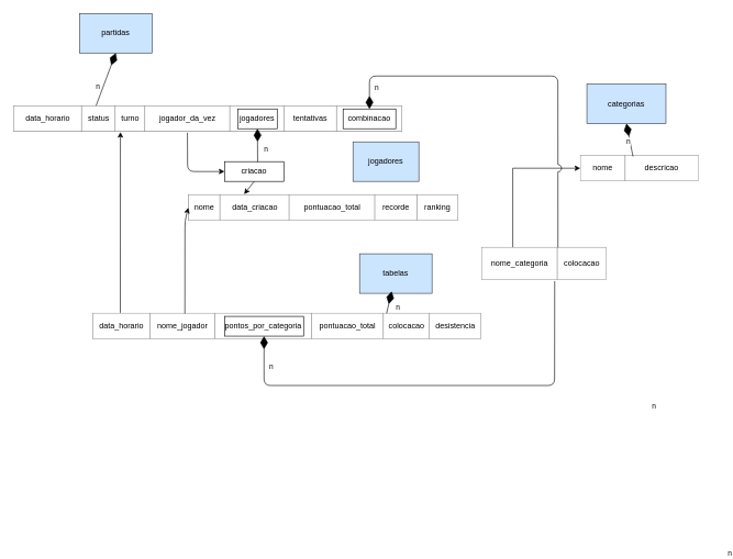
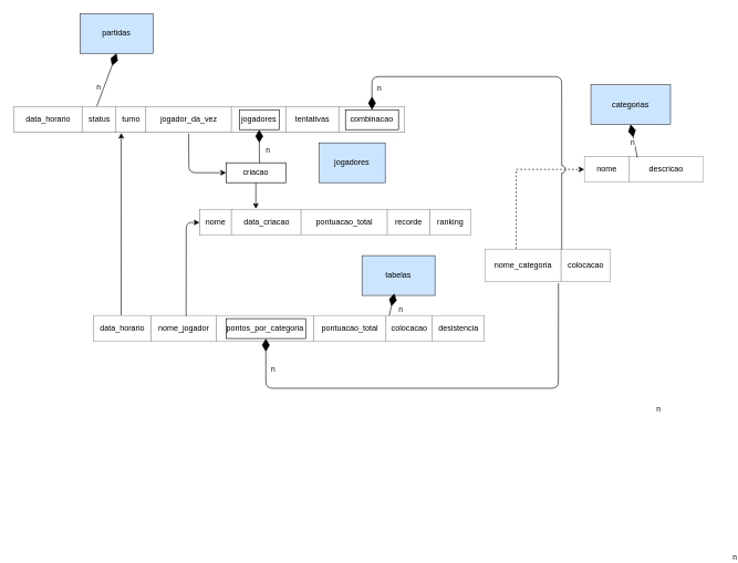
  <mxCell id="0" />
  <mxCell id="1" parent="0" />
- <mxCell id="2" value="&lt;table border=&quot;1&quot; width=&quot;100%&quot; style=&quot;width: 100% ; height: 100% ; border-collapse: collapse&quot; align=&quot;center&quot;&gt;&lt;tbody&gt;&lt;tr&gt;&lt;td align=&quot;center&quot;&gt;nome&lt;/td&gt;&lt;td align=&quot;center&quot;&gt;data_criacao&lt;/td&gt;&lt;td align=&quot;center&quot;&gt;pontuacao_total&lt;/td&gt;&lt;td style=&quot;text-align: center&quot;&gt;recorde&lt;/td&gt;&lt;td style=&quot;text-align: center&quot;&gt;ranking&lt;/td&gt;&lt;/tr&gt;&lt;/tbody&gt;&lt;/table&gt;" style="text;html=1;strokeColor=none;fillColor=none;overflow=fill;rounded=0;shadow=0;glass=0;comic=0;" vertex="1" parent="1"><mxGeometry x="285" y="295" width="410" height="40" as="geometry" /></mxCell>
- <mxCell id="3" value="jogadores" style="rounded=0;whiteSpace=wrap;html=1;shadow=0;glass=0;comic=0;fillColor=#cce5ff;strokeWidth=1;strokeColor=#36393d;" vertex="1" parent="1"><mxGeometry x="535" y="215" width="100" height="60" as="geometry" /></mxCell>
+ <mxCell id="2" value="&lt;table border=&quot;1&quot; width=&quot;100%&quot; style=&quot;width: 100% ; height: 100% ; border-collapse: collapse&quot; align=&quot;center&quot;&gt;&lt;tbody&gt;&lt;tr&gt;&lt;td align=&quot;center&quot;&gt;nome&lt;/td&gt;&lt;td align=&quot;center&quot;&gt;data_criacao&lt;/td&gt;&lt;td align=&quot;center&quot;&gt;pontuacao_total&lt;/td&gt;&lt;td style=&quot;text-align: center&quot;&gt;recorde&lt;/td&gt;&lt;td style=&quot;text-align: center&quot;&gt;ranking&lt;/td&gt;&lt;/tr&gt;&lt;/tbody&gt;&lt;/table&gt;" style="text;html=1;strokeColor=none;fillColor=none;overflow=fill;rounded=0;shadow=0;glass=0;comic=0;" vertex="1" parent="1"><mxGeometry x="300" y="315" width="410" height="40" as="geometry" /></mxCell>
+ <mxCell id="3" value="jogadores" style="rounded=0;whiteSpace=wrap;html=1;shadow=0;glass=0;comic=0;fillColor=#cce5ff;strokeWidth=1;strokeColor=#36393d;" vertex="1" parent="1"><mxGeometry x="480" y="215" width="100" height="60" as="geometry" /></mxCell>
  <mxCell id="4" value="partidas" style="rounded=0;whiteSpace=wrap;html=1;shadow=0;glass=0;comic=0;strokeWidth=1;fillColor=#cce5ff;strokeColor=#36393d;" vertex="1" parent="1"><mxGeometry x="120" y="20" width="110" height="60" as="geometry" /></mxCell>
  <mxCell id="5" value="&lt;table border=&quot;1&quot; width=&quot;100%&quot; style=&quot;width: 100% ; height: 100% ; border-collapse: collapse&quot;&gt;&lt;tbody&gt;&lt;tr&gt;&lt;td align=&quot;center&quot;&gt;data_horario&lt;/td&gt;&lt;td align=&quot;center&quot;&gt;status&lt;br&gt;&lt;/td&gt;&lt;td align=&quot;center&quot;&gt;turno&lt;/td&gt;&lt;td style=&quot;text-align: center&quot;&gt;jogador_da_vez&lt;/td&gt;&lt;td style=&quot;text-align: center&quot;&gt;jogadores&lt;/td&gt;&lt;td style=&quot;text-align: center&quot;&gt;tentativas&lt;/td&gt;&lt;td style=&quot;text-align: center&quot;&gt;combinacao&lt;br&gt;&lt;/td&gt;&lt;/tr&gt;&lt;/tbody&gt;&lt;/table&gt;" style="text;html=1;strokeColor=none;fillColor=none;overflow=fill;rounded=0;shadow=0;glass=0;comic=0;" vertex="1" parent="1"><mxGeometry x="20" y="160" width="590" height="40" as="geometry" /></mxCell>
  <mxCell id="6" value="" style="endArrow=diamondThin;html=1;shadow=0;strokeColor=#000000;strokeWidth=1;startArrow=none;startFill=0;endFill=1;endSize=17;targetPerimeterSpacing=-3;sourcePerimeterSpacing=0;entryX=0.5;entryY=1;entryDx=0;entryDy=0;exitX=0.212;exitY=0;exitDx=0;exitDy=0;exitPerimeter=0;" edge="1" parent="1" source="5" target="4"><mxGeometry width="50" height="50" relative="1" as="geometry"><mxPoint x="314.5" y="160" as="sourcePoint" /><mxPoint x="314.5" y="117" as="targetPoint" /></mxGeometry></mxCell>
  <mxCell id="7" value="n" style="edgeLabel;html=1;align=center;verticalAlign=middle;resizable=0;points=[];" vertex="1" connectable="0" parent="6"><mxGeometry x="-0.543" relative="1" as="geometry"><mxPoint x="-5" y="-10.87" as="offset" /></mxGeometry></mxCell>
  <mxCell id="8" value="criacao" style="rounded=0;whiteSpace=wrap;html=1;shadow=0;glass=0;comic=0;strokeWidth=1;fillColor=none;gradientColor=none;" vertex="1" parent="1"><mxGeometry x="340" y="245" width="90" height="30" as="geometry" /></mxCell>
  <mxCell id="9" value="" style="endArrow=diamondThin;html=1;shadow=0;strokeColor=#000000;strokeWidth=1;startArrow=none;startFill=0;endFill=1;endSize=17;targetPerimeterSpacing=1;sourcePerimeterSpacing=0;exitX=0.559;exitY=0.013;exitDx=0;exitDy=0;exitPerimeter=0;entryX=0.5;entryY=1;entryDx=0;entryDy=0;" edge="1" parent="1" source="8" target="11"><mxGeometry width="50" height="50" relative="1" as="geometry"><mxPoint x="370" y="255" as="sourcePoint" /><mxPoint x="440" y="186" as="targetPoint" /></mxGeometry></mxCell>
  <mxCell id="10" value="n" style="edgeLabel;html=1;align=center;verticalAlign=middle;resizable=0;points=[];" vertex="1" connectable="0" parent="9"><mxGeometry x="-0.543" relative="1" as="geometry"><mxPoint x="12.48" y="-7.61" as="offset" /></mxGeometry></mxCell>
  <mxCell id="11" value="" style="rounded=0;whiteSpace=wrap;html=1;shadow=0;glass=0;comic=0;strokeWidth=1;fillColor=none;gradientColor=none;" vertex="1" parent="1"><mxGeometry x="360" y="165" width="60" height="30" as="geometry" /></mxCell>
  <mxCell id="12" value="" style="endArrow=classic;html=1;shadow=0;strokeColor=#000000;strokeWidth=1;exitX=0.447;exitY=1.025;exitDx=0;exitDy=0;exitPerimeter=0;" edge="1" parent="1" source="5"><mxGeometry width="50" height="50" relative="1" as="geometry"><mxPoint x="550" y="230" as="sourcePoint" /><mxPoint x="340" y="260" as="targetPoint" /><Array as="points"><mxPoint x="284" y="260" /></Array></mxGeometry></mxCell>
  <mxCell id="13" value="" style="endArrow=classic;html=1;shadow=0;strokeColor=#000000;strokeWidth=1;exitX=0.5;exitY=1;exitDx=0;exitDy=0;entryX=0.207;entryY=-0.015;entryDx=0;entryDy=0;entryPerimeter=0;" edge="1" parent="1" source="8" target="2"><mxGeometry width="50" height="50" relative="1" as="geometry"><mxPoint x="590" y="305" as="sourcePoint" /><mxPoint x="384" y="316" as="targetPoint" /></mxGeometry></mxCell>
  <mxCell id="14" value="tabelas" style="rounded=0;whiteSpace=wrap;html=1;shadow=0;glass=0;comic=0;strokeWidth=1;fillColor=#cce5ff;strokeColor=#36393d;" vertex="1" parent="1"><mxGeometry x="545" y="385" width="110" height="60" as="geometry" /></mxCell>
  <mxCell id="15" value="&lt;table border=&quot;1&quot; width=&quot;100%&quot; style=&quot;width: 100% ; height: 100% ; border-collapse: collapse&quot;&gt;&lt;tbody&gt;&lt;tr&gt;&lt;td align=&quot;center&quot;&gt;data_horario&lt;/td&gt;&lt;td align=&quot;center&quot;&gt;nome_jogador&lt;br&gt;&lt;/td&gt;&lt;td align=&quot;center&quot;&gt;pontos_por_categoria&lt;/td&gt;&lt;td style=&quot;text-align: center&quot;&gt;pontuacao_total&lt;/td&gt;&lt;td style=&quot;text-align: center&quot;&gt;colocacao&lt;/td&gt;&lt;td style=&quot;text-align: center&quot;&gt;desistencia&lt;/td&gt;&lt;/tr&gt;&lt;/tbody&gt;&lt;/table&gt;" style="text;html=1;strokeColor=none;fillColor=none;overflow=fill;rounded=0;shadow=0;glass=0;comic=0;" vertex="1" parent="1"><mxGeometry x="140" y="475" width="590" height="40" as="geometry" /></mxCell>
  <mxCell id="16" value="" style="endArrow=diamondThin;html=1;shadow=0;strokeColor=#000000;strokeWidth=1;startArrow=none;startFill=0;endFill=1;endSize=17;targetPerimeterSpacing=-3;sourcePerimeterSpacing=0;exitX=0.756;exitY=0.011;exitDx=0;exitDy=0;exitPerimeter=0;" edge="1" parent="1" source="15" target="14"><mxGeometry width="50" height="50" relative="1" as="geometry"><mxPoint x="420" y="545" as="sourcePoint" /><mxPoint x="424.58" y="425" as="targetPoint" /></mxGeometry></mxCell>
  <mxCell id="17" value="n" style="edgeLabel;html=1;align=center;verticalAlign=middle;resizable=0;points=[];" vertex="1" connectable="0" parent="16"><mxGeometry x="-0.543" relative="1" as="geometry"><mxPoint x="15" y="-2.57" as="offset" /></mxGeometry></mxCell>
  <mxCell id="18" value="" style="endArrow=classic;html=1;shadow=0;strokeColor=#000000;strokeWidth=1;exitX=0.237;exitY=0.021;exitDx=0;exitDy=0;exitPerimeter=0;entryX=0;entryY=0.5;entryDx=0;entryDy=0;" edge="1" parent="1" source="15" target="2"><mxGeometry width="50" height="50" relative="1" as="geometry"><mxPoint x="280" y="345" as="sourcePoint" /><mxPoint x="330" y="295" as="targetPoint" /><Array as="points"><mxPoint x="280" y="335" /></Array></mxGeometry></mxCell>
  <mxCell id="19" value="" style="endArrow=classic;html=1;shadow=0;strokeColor=#000000;strokeWidth=1;exitX=0.071;exitY=-0.009;exitDx=0;exitDy=0;exitPerimeter=0;" edge="1" parent="1" source="15"><mxGeometry width="50" height="50" relative="1" as="geometry"><mxPoint x="280" y="345" as="sourcePoint" /><mxPoint x="182" y="200" as="targetPoint" /></mxGeometry></mxCell>
  <mxCell id="20" value="&lt;table border=&quot;1&quot; width=&quot;100%&quot; style=&quot;text-align: center ; width: 100% ; height: 100% ; border-collapse: collapse&quot;&gt;&lt;tbody&gt;&lt;tr&gt;&lt;td align=&quot;center&quot;&gt;nome&lt;/td&gt;&lt;td style=&quot;text-align: center&quot;&gt;descricao&lt;/td&gt;&lt;/tr&gt;&lt;/tbody&gt;&lt;/table&gt;" style="text;html=1;strokeColor=none;fillColor=none;overflow=fill;rounded=0;shadow=0;glass=0;comic=0;" vertex="1" parent="1"><mxGeometry x="880" y="235" width="180" height="40" as="geometry" /></mxCell>
  <mxCell id="21" value="categorias" style="rounded=0;whiteSpace=wrap;html=1;shadow=0;glass=0;comic=0;strokeWidth=1;fillColor=#cce5ff;strokeColor=#36393d;" vertex="1" parent="1"><mxGeometry x="890" y="127.17" width="120" height="60" as="geometry" /></mxCell>
  <mxCell id="22" value="" style="endArrow=diamondThin;html=1;shadow=0;strokeColor=#000000;strokeWidth=1;startArrow=none;startFill=0;endFill=1;endSize=17;targetPerimeterSpacing=-3;sourcePerimeterSpacing=0;entryX=0.5;entryY=1;entryDx=0;entryDy=0;" edge="1" parent="1" target="21"><mxGeometry width="50" height="50" relative="1" as="geometry"><mxPoint x="960" y="237.17" as="sourcePoint" /><mxPoint x="684.051" y="304.17" as="targetPoint" /></mxGeometry></mxCell>
  <mxCell id="23" value="n" style="edgeLabel;html=1;align=center;verticalAlign=middle;resizable=0;points=[];" vertex="1" connectable="0" parent="22"><mxGeometry x="-0.543" relative="1" as="geometry"><mxPoint x="-5" y="-10.87" as="offset" /></mxGeometry></mxCell>
- <mxCell id="24" style="edgeStyle=orthogonalEdgeStyle;rounded=0;comic=0;orthogonalLoop=1;jettySize=auto;html=1;exitX=0.25;exitY=0;exitDx=0;exitDy=0;entryX=0;entryY=0.5;entryDx=0;entryDy=0;shadow=0;startArrow=none;startFill=0;startSize=16;sourcePerimeterSpacing=0;endArrow=classic;endFill=1;endSize=6;targetPerimeterSpacing=1;strokeColor=#000000;strokeWidth=1;jumpStyle=arc;" edge="1" parent="1" source="25" target="20"><mxGeometry relative="1" as="geometry" /></mxCell>
+ <mxCell id="24" style="edgeStyle=orthogonalEdgeStyle;rounded=0;comic=0;orthogonalLoop=1;jettySize=auto;html=1;exitX=0.25;exitY=0;exitDx=0;exitDy=0;entryX=0;entryY=0.5;entryDx=0;entryDy=0;shadow=0;startArrow=none;startFill=0;startSize=16;sourcePerimeterSpacing=0;endArrow=classic;endFill=1;endSize=6;targetPerimeterSpacing=1;strokeColor=#000000;strokeWidth=1;jumpStyle=arc;dashed=1;" edge="1" parent="1" source="25" target="20"><mxGeometry relative="1" as="geometry" /></mxCell>
  <mxCell id="25" value="&lt;table border=&quot;1&quot; width=&quot;100%&quot; style=&quot;width: 100% ; height: 100% ; border-collapse: collapse&quot;&gt;&lt;tbody&gt;&lt;tr&gt;&lt;td align=&quot;center&quot;&gt;nome_categoria&lt;/td&gt;&lt;td align=&quot;center&quot;&gt;colocacao&lt;/td&gt;&lt;/tr&gt;&lt;/tbody&gt;&lt;/table&gt;" style="text;html=1;strokeColor=none;fillColor=none;overflow=fill;rounded=0;shadow=0;glass=0;comic=0;" vertex="1" parent="1"><mxGeometry x="730" y="375" width="190" height="50" as="geometry" /></mxCell>
  <mxCell id="26" value="" style="endArrow=diamondThin;html=1;shadow=0;strokeColor=#000000;strokeWidth=1;startArrow=none;startFill=0;endFill=1;endSize=17;targetPerimeterSpacing=-3;sourcePerimeterSpacing=0;exitX=0.611;exitY=0.002;exitDx=0;exitDy=0;exitPerimeter=0;entryX=0.5;entryY=0;entryDx=0;entryDy=0;jumpStyle=arc;jumpSize=11;" edge="1" parent="1" source="25" target="29"><mxGeometry width="50" height="50" relative="1" as="geometry"><mxPoint x="592.49" y="326.44" as="sourcePoint" /><mxPoint x="594.051" y="282" as="targetPoint" /><Array as="points"><mxPoint x="846" y="115" /><mxPoint x="560" y="115" /></Array></mxGeometry></mxCell>
  <mxCell id="27" value="n" style="edgeLabel;html=1;align=center;verticalAlign=middle;resizable=0;points=[];" vertex="1" connectable="0" parent="26"><mxGeometry x="-0.543" relative="1" as="geometry"><mxPoint x="145" y="376.96" as="offset" /></mxGeometry></mxCell>
  <mxCell id="28" value="n" style="edgeLabel;html=1;align=center;verticalAlign=middle;resizable=0;points=[];" vertex="1" connectable="0" parent="26"><mxGeometry x="0.878" relative="1" as="geometry"><mxPoint x="10" y="3.6" as="offset" /></mxGeometry></mxCell>
  <mxCell id="29" value="" style="rounded=0;whiteSpace=wrap;html=1;shadow=0;glass=0;comic=0;strokeWidth=1;fillColor=none;gradientColor=none;" vertex="1" parent="1"><mxGeometry x="520" y="165" width="80" height="30" as="geometry" /></mxCell>
  <mxCell id="30" value="" style="endArrow=diamondThin;html=1;shadow=0;strokeColor=#000000;strokeWidth=1;startArrow=none;startFill=0;endFill=1;endSize=17;targetPerimeterSpacing=-3;sourcePerimeterSpacing=0;entryX=0.5;entryY=1;entryDx=0;entryDy=0;exitX=0.585;exitY=1.029;exitDx=0;exitDy=0;exitPerimeter=0;jumpStyle=arc;jumpSize=14;" edge="1" parent="1" source="25" target="33"><mxGeometry width="50" height="50" relative="1" as="geometry"><mxPoint x="1171" y="385" as="sourcePoint" /><mxPoint x="580" y="725" as="targetPoint" /><Array as="points"><mxPoint x="841" y="585" /><mxPoint x="400" y="585" /></Array></mxGeometry></mxCell>
  <mxCell id="31" value="n" style="edgeLabel;html=1;align=center;verticalAlign=middle;resizable=0;points=[];" vertex="1" connectable="0" parent="30"><mxGeometry x="-0.543" relative="1" as="geometry"><mxPoint x="265" y="259.13" as="offset" /></mxGeometry></mxCell>
  <mxCell id="32" value="n" style="edgeLabel;html=1;align=center;verticalAlign=middle;resizable=0;points=[];" vertex="1" connectable="0" parent="30"><mxGeometry x="0.878" relative="1" as="geometry"><mxPoint x="10" y="3.6" as="offset" /></mxGeometry></mxCell>
  <mxCell id="33" value="" style="rounded=0;whiteSpace=wrap;html=1;shadow=0;glass=0;comic=0;strokeWidth=1;fillColor=none;gradientColor=none;" vertex="1" parent="1"><mxGeometry x="340" y="480" width="120" height="30" as="geometry" /></mxCell>
